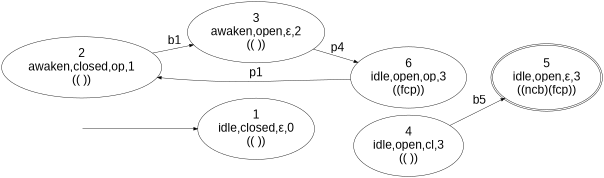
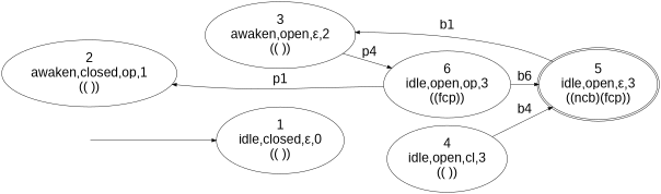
  digraph {
    fontname="Liberation Sans"
    rankdir=LR
    ranksep=0.4
    node [fontname="Liberation Sans" fontsize=30 shape=ellipse]
    edge [fontname="Liberation Sans" fontsize=30]
    n1 [label="1\nidle,closed,&epsilon;,0\n(( ))"]
    n2 [label="2\nawaken,closed,op,1\n(( ))"]
    n3 [label="3\nawaken,open,&epsilon;,2\n(( ))"]
    n4 [label="6\nidle,open,op,3\n((fcp))"]
    n5 [label="4\nidle,open,cl,3\n(( ))"]
    n6 [label="5\nidle,open,&epsilon;,3\n((ncb)(fcp))" peripheries=2]
    start [color=white fontcolor=white shape=point fontsize=""]
-   n2 -> n3 [label=b1]
+   n6 -> n3 [label=b1]
    n3 -> n4 [label=p4]
    n4 -> n2 [label=p1]
-   n5 -> n6 [label=b5]
+   n4 -> n6 [label=b6]
+   n5 -> n6 [label=b4]
    start -> n1 [fontsize=""]
  }
